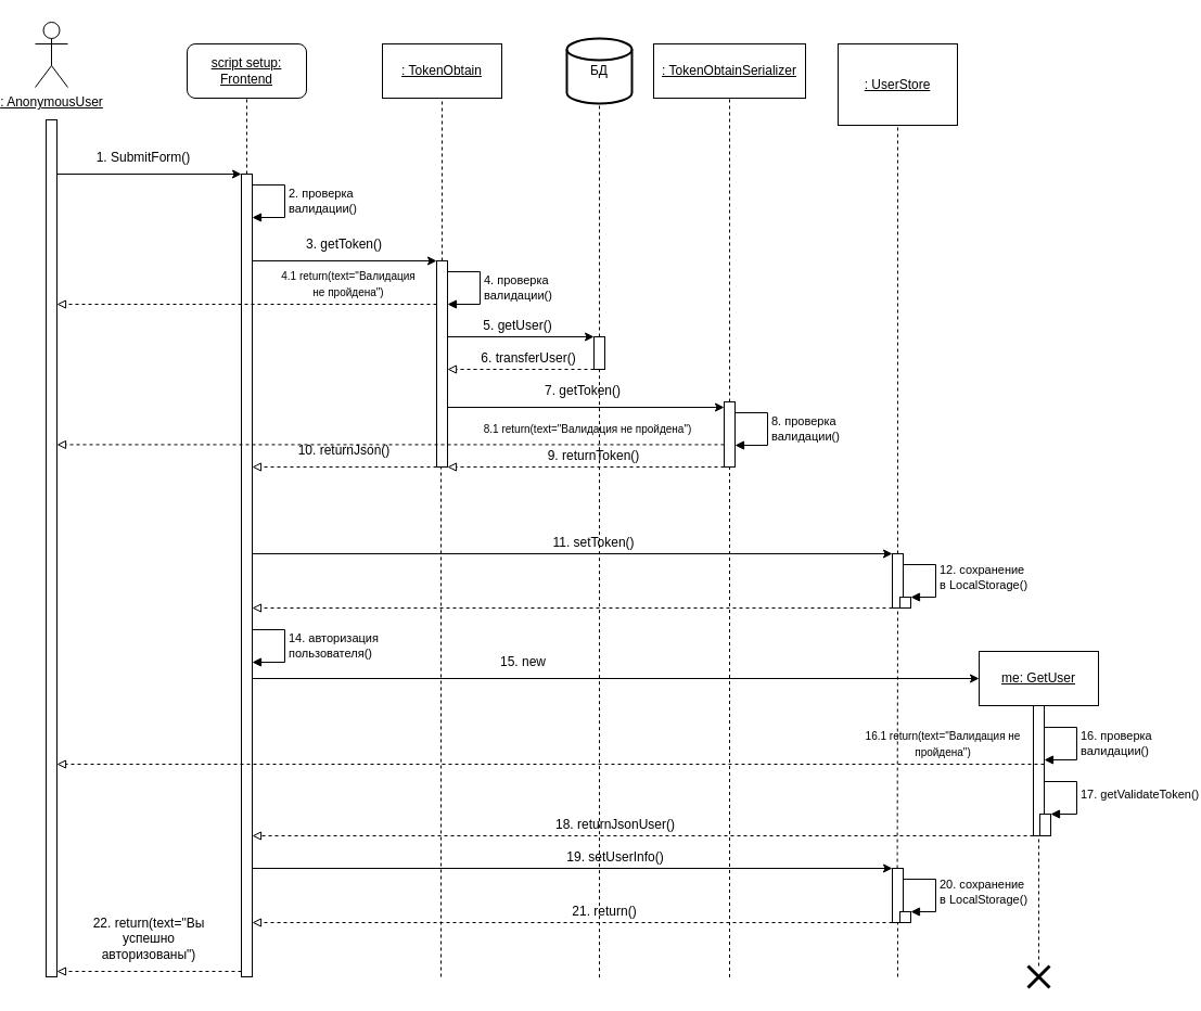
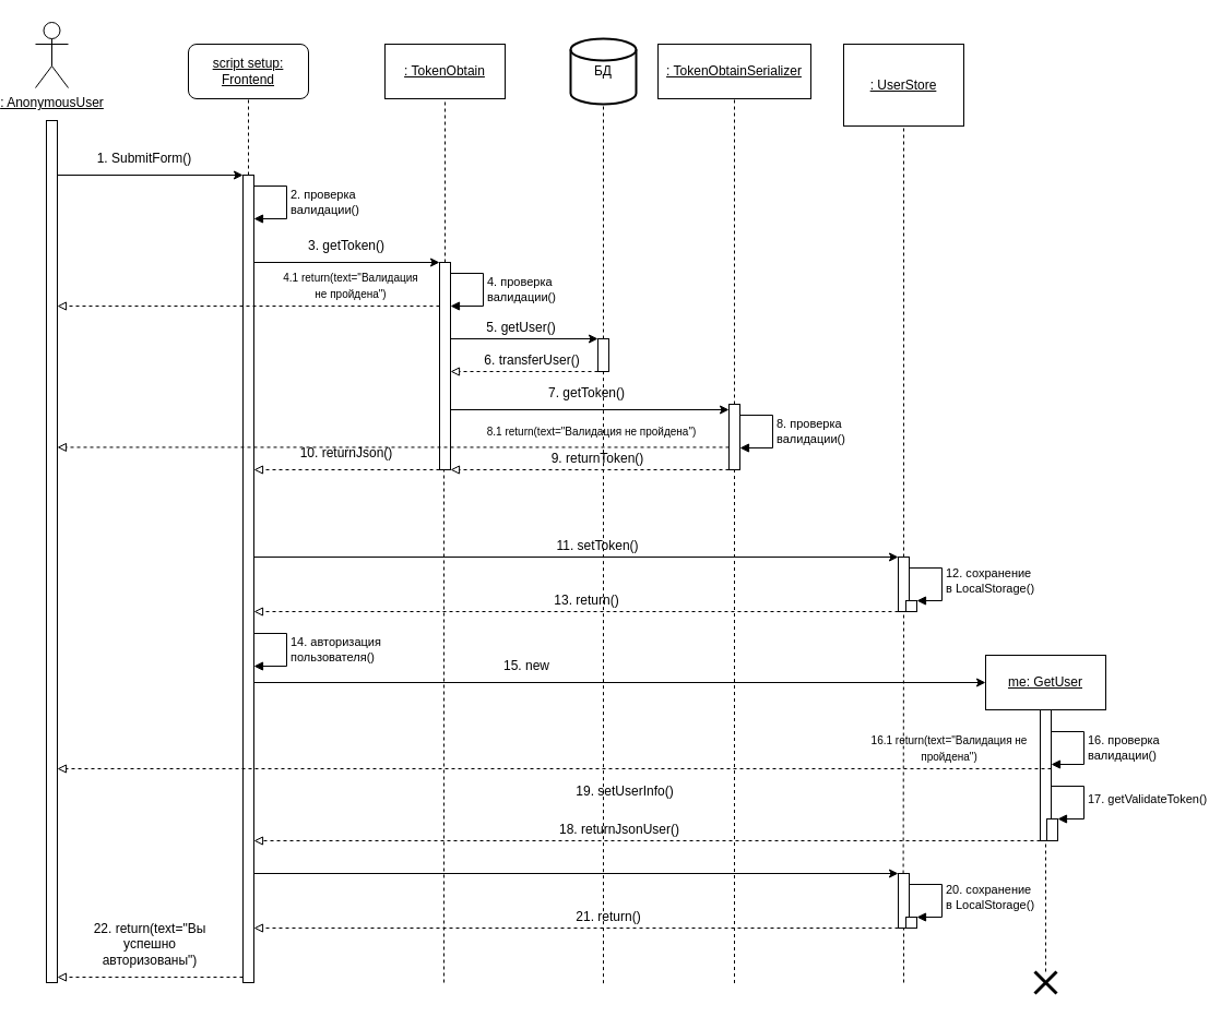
  <mxCell id="0" />
  <mxCell id="1" parent="0" />
  <mxCell id="2" value="&lt;u&gt;: AnonymousUser&lt;/u&gt;" style="shape=umlActor;verticalLabelPosition=bottom;verticalAlign=top;html=1;" parent="1" vertex="1"><mxGeometry x="20" y="20" width="30" height="60" as="geometry" /></mxCell>
  <mxCell id="3" value="&lt;u&gt;script setup: Frontend&lt;/u&gt;" style="html=1;whiteSpace=wrap;rounded=1;" parent="1" vertex="1"><mxGeometry x="160" y="40" width="110" height="50" as="geometry" /></mxCell>
  <mxCell id="4" value="&lt;u&gt;: TokenObtain&lt;/u&gt;" style="html=1;whiteSpace=wrap;" parent="1" vertex="1"><mxGeometry x="340" y="40" width="110" height="50" as="geometry" /></mxCell>
  <mxCell id="5" value="&lt;u&gt;: TokenObtainSerializer&lt;/u&gt;" style="html=1;whiteSpace=wrap;" parent="1" vertex="1"><mxGeometry x="590" y="40" width="140" height="50" as="geometry" /></mxCell>
  <mxCell id="6" value="БД" style="strokeWidth=2;html=1;shape=mxgraph.flowchart.database;whiteSpace=wrap;" parent="1" vertex="1"><mxGeometry x="510" y="35" width="60" height="60" as="geometry" /></mxCell>
  <mxCell id="7" value="&lt;u&gt;: UserStore&lt;/u&gt;" style="html=1;whiteSpace=wrap;" parent="1" vertex="1"><mxGeometry x="760" y="40" width="110" height="75" as="geometry" /></mxCell>
  <mxCell id="8" value="&lt;u&gt;me: GetUser&lt;/u&gt;" style="html=1;whiteSpace=wrap;" parent="1" vertex="1"><mxGeometry x="890" y="600" width="110" height="50" as="geometry" /></mxCell>
  <mxCell id="9" value="" style="html=1;points=[[0,0,0,0,5],[0,1,0,0,-5],[1,0,0,0,5],[1,1,0,0,-5]];perimeter=orthogonalPerimeter;outlineConnect=0;targetShapes=umlLifeline;portConstraint=eastwest;newEdgeStyle={&quot;curved&quot;:0,&quot;rounded&quot;:0};" parent="1" vertex="1"><mxGeometry x="30" y="110" width="10" height="790" as="geometry" /></mxCell>
  <mxCell id="10" value="" style="html=1;points=[[0,0,0,0,5],[0,1,0,0,-5],[1,0,0,0,5],[1,1,0,0,-5]];perimeter=orthogonalPerimeter;outlineConnect=0;targetShapes=umlLifeline;portConstraint=eastwest;newEdgeStyle={&quot;curved&quot;:0,&quot;rounded&quot;:0};" parent="1" vertex="1"><mxGeometry x="210" y="160" width="10" height="740" as="geometry" /></mxCell>
  <mxCell id="11" value="" style="endArrow=none;dashed=1;html=1;rounded=0;entryX=0.5;entryY=1;entryDx=0;entryDy=0;" parent="1" source="10" target="3" edge="1"><mxGeometry width="50" height="50" relative="1" as="geometry"><mxPoint x="390" y="270" as="sourcePoint" /><mxPoint x="440" y="220" as="targetPoint" /></mxGeometry></mxCell>
  <mxCell id="12" value="" style="endArrow=classic;html=1;rounded=0;" parent="1" edge="1"><mxGeometry width="50" height="50" relative="1" as="geometry"><mxPoint x="40" y="160" as="sourcePoint" /><mxPoint x="210" y="160" as="targetPoint" /></mxGeometry></mxCell>
  <mxCell id="13" value="1. SubmitForm()" style="text;html=1;align=center;verticalAlign=middle;whiteSpace=wrap;rounded=0;" parent="1" vertex="1"><mxGeometry x="60" y="130" width="120" height="30" as="geometry" /></mxCell>
  <mxCell id="14" value="" style="html=1;points=[[0,0,0,0,5],[0,1,0,0,-5],[1,0,0,0,5],[1,1,0,0,-5]];perimeter=orthogonalPerimeter;outlineConnect=0;targetShapes=umlLifeline;portConstraint=eastwest;newEdgeStyle={&quot;curved&quot;:0,&quot;rounded&quot;:0};" parent="1" vertex="1"><mxGeometry x="390" y="240" width="10" height="190" as="geometry" /></mxCell>
  <mxCell id="15" value="2. проверка &lt;br&gt;валидации()" style="html=1;align=left;spacingLeft=2;endArrow=block;rounded=0;edgeStyle=orthogonalEdgeStyle;curved=0;rounded=0;" parent="1" edge="1"><mxGeometry relative="1" as="geometry"><mxPoint x="220" y="170" as="sourcePoint" /><Array as="points"><mxPoint x="250" y="170" /><mxPoint x="250" y="200" /></Array><mxPoint x="220" y="200" as="targetPoint" /></mxGeometry></mxCell>
  <mxCell id="16" value="" style="endArrow=classic;html=1;rounded=0;" parent="1" edge="1"><mxGeometry width="50" height="50" relative="1" as="geometry"><mxPoint x="220" y="240" as="sourcePoint" /><mxPoint x="390" y="240" as="targetPoint" /></mxGeometry></mxCell>
  <mxCell id="17" value="3. getToken()" style="text;html=1;align=center;verticalAlign=middle;whiteSpace=wrap;rounded=0;" parent="1" vertex="1"><mxGeometry x="260" y="210" width="90" height="30" as="geometry" /></mxCell>
  <mxCell id="18" value="" style="endArrow=none;dashed=1;html=1;rounded=0;entryX=0.5;entryY=1;entryDx=0;entryDy=0;" parent="1" source="14" target="4" edge="1"><mxGeometry width="50" height="50" relative="1" as="geometry"><mxPoint x="370" y="260" as="sourcePoint" /><mxPoint x="420" y="210" as="targetPoint" /></mxGeometry></mxCell>
  <mxCell id="19" value="4. проверка &lt;br&gt;валидации()" style="html=1;align=left;spacingLeft=2;endArrow=block;rounded=0;edgeStyle=orthogonalEdgeStyle;curved=0;rounded=0;" parent="1" edge="1"><mxGeometry relative="1" as="geometry"><mxPoint x="400" y="250" as="sourcePoint" /><Array as="points"><mxPoint x="430" y="250" /><mxPoint x="430" y="280" /></Array><mxPoint x="400" y="280" as="targetPoint" /></mxGeometry></mxCell>
  <mxCell id="20" value="" style="html=1;points=[[0,0,0,0,5],[0,1,0,0,-5],[1,0,0,0,5],[1,1,0,0,-5]];perimeter=orthogonalPerimeter;outlineConnect=0;targetShapes=umlLifeline;portConstraint=eastwest;newEdgeStyle={&quot;curved&quot;:0,&quot;rounded&quot;:0};" parent="1" vertex="1"><mxGeometry x="535" y="310" width="10" height="30" as="geometry" /></mxCell>
  <mxCell id="21" value="" style="endArrow=none;dashed=1;html=1;rounded=0;entryX=0.5;entryY=1;entryDx=0;entryDy=0;entryPerimeter=0;" parent="1" source="20" target="6" edge="1"><mxGeometry width="50" height="50" relative="1" as="geometry"><mxPoint x="510" y="290" as="sourcePoint" /><mxPoint x="560" y="240" as="targetPoint" /></mxGeometry></mxCell>
  <mxCell id="22" value="" style="endArrow=classic;html=1;rounded=0;entryX=0;entryY=0;entryDx=0;entryDy=5;entryPerimeter=0;" parent="1" edge="1"><mxGeometry width="50" height="50" relative="1" as="geometry"><mxPoint x="400" y="310" as="sourcePoint" /><mxPoint x="535" y="310" as="targetPoint" /></mxGeometry></mxCell>
  <mxCell id="23" value="5. getUser()" style="text;html=1;align=center;verticalAlign=middle;whiteSpace=wrap;rounded=0;" parent="1" vertex="1"><mxGeometry x="420" y="290" width="90" height="20" as="geometry" /></mxCell>
  <mxCell id="24" value="" style="endArrow=block;html=1;rounded=0;dashed=1;endFill=0;" parent="1" source="20" edge="1"><mxGeometry width="50" height="50" relative="1" as="geometry"><mxPoint x="510" y="360" as="sourcePoint" /><mxPoint x="400" y="340" as="targetPoint" /></mxGeometry></mxCell>
  <mxCell id="25" value="6. transferUser()" style="text;html=1;align=center;verticalAlign=middle;whiteSpace=wrap;rounded=0;" parent="1" vertex="1"><mxGeometry x="430" y="320" width="90" height="20" as="geometry" /></mxCell>
  <mxCell id="26" value="" style="html=1;points=[[0,0,0,0,5],[0,1,0,0,-5],[1,0,0,0,5],[1,1,0,0,-5]];perimeter=orthogonalPerimeter;outlineConnect=0;targetShapes=umlLifeline;portConstraint=eastwest;newEdgeStyle={&quot;curved&quot;:0,&quot;rounded&quot;:0};" parent="1" vertex="1"><mxGeometry x="655" y="370" width="10" height="60" as="geometry" /></mxCell>
  <mxCell id="27" value="" style="endArrow=none;dashed=1;html=1;rounded=0;entryX=0.5;entryY=1;entryDx=0;entryDy=0;" parent="1" source="26" target="5" edge="1"><mxGeometry width="50" height="50" relative="1" as="geometry"><mxPoint x="470" y="320" as="sourcePoint" /><mxPoint x="520" y="270" as="targetPoint" /></mxGeometry></mxCell>
  <mxCell id="28" value="" style="endArrow=classic;html=1;rounded=0;entryX=0;entryY=0;entryDx=0;entryDy=5;entryPerimeter=0;" parent="1" source="14" target="26" edge="1"><mxGeometry width="50" height="50" relative="1" as="geometry"><mxPoint x="470" y="390" as="sourcePoint" /><mxPoint x="520" y="340" as="targetPoint" /></mxGeometry></mxCell>
  <mxCell id="29" value="7. getToken()" style="text;html=1;align=center;verticalAlign=middle;whiteSpace=wrap;rounded=0;" parent="1" vertex="1"><mxGeometry x="480" y="350" width="90" height="20" as="geometry" /></mxCell>
  <mxCell id="30" value="8. проверка &lt;br&gt;валидации()" style="html=1;align=left;spacingLeft=2;endArrow=block;rounded=0;edgeStyle=orthogonalEdgeStyle;curved=0;rounded=0;" parent="1" edge="1"><mxGeometry relative="1" as="geometry"><mxPoint x="665" y="380.03" as="sourcePoint" /><Array as="points"><mxPoint x="695" y="380.03" /><mxPoint x="695" y="410.03" /></Array><mxPoint x="665" y="410.03" as="targetPoint" /></mxGeometry></mxCell>
  <mxCell id="31" value="" style="endArrow=block;html=1;rounded=0;dashed=1;endFill=0;" parent="1" target="14" edge="1"><mxGeometry width="50" height="50" relative="1" as="geometry"><mxPoint x="655" y="430" as="sourcePoint" /><mxPoint x="610" y="390" as="targetPoint" /></mxGeometry></mxCell>
  <mxCell id="32" value="9. returnToken()" style="text;html=1;align=center;verticalAlign=middle;whiteSpace=wrap;rounded=0;" parent="1" vertex="1"><mxGeometry x="490" y="410" width="90" height="20" as="geometry" /></mxCell>
  <mxCell id="33" value="" style="endArrow=block;html=1;rounded=0;dashed=1;endFill=0;" parent="1" source="14" edge="1"><mxGeometry width="50" height="50" relative="1" as="geometry"><mxPoint x="370" y="420" as="sourcePoint" /><mxPoint x="220" y="430" as="targetPoint" /></mxGeometry></mxCell>
  <mxCell id="34" value="10. returnJson()" style="text;html=1;align=center;verticalAlign=middle;whiteSpace=wrap;rounded=0;" parent="1" vertex="1"><mxGeometry x="260" y="400" width="90" height="30" as="geometry" /></mxCell>
  <mxCell id="35" value="11. setToken()" style="text;html=1;align=center;verticalAlign=middle;whiteSpace=wrap;rounded=0;" parent="1" vertex="1"><mxGeometry x="470" y="490" width="130" height="20" as="geometry" /></mxCell>
  <mxCell id="36" value="" style="html=1;points=[[0,0,0,0,5],[0,1,0,0,-5],[1,0,0,0,5],[1,1,0,0,-5]];perimeter=orthogonalPerimeter;outlineConnect=0;targetShapes=umlLifeline;portConstraint=eastwest;newEdgeStyle={&quot;curved&quot;:0,&quot;rounded&quot;:0};" parent="1" vertex="1"><mxGeometry x="810" y="510" width="10" height="50" as="geometry" /></mxCell>
  <mxCell id="37" value="" style="endArrow=classic;html=1;rounded=0;" parent="1" target="36" edge="1"><mxGeometry width="50" height="50" relative="1" as="geometry"><mxPoint x="220" y="510" as="sourcePoint" /><mxPoint x="510" y="380" as="targetPoint" /></mxGeometry></mxCell>
  <mxCell id="38" value="" style="endArrow=none;dashed=1;html=1;rounded=0;entryX=0.5;entryY=1;entryDx=0;entryDy=0;" parent="1" source="36" target="7" edge="1"><mxGeometry width="50" height="50" relative="1" as="geometry"><mxPoint x="770" y="330" as="sourcePoint" /><mxPoint x="820" y="280" as="targetPoint" /></mxGeometry></mxCell>
  <mxCell id="39" value="12. сохранение &lt;br&gt;в LocalStorage()" style="html=1;align=left;spacingLeft=2;endArrow=block;rounded=0;edgeStyle=orthogonalEdgeStyle;curved=0;rounded=0;" parent="1" edge="1" target="71"><mxGeometry relative="1" as="geometry"><mxPoint x="820" y="520.03" as="sourcePoint" /><Array as="points"><mxPoint x="850" y="520" /><mxPoint x="850" y="550" /></Array><mxPoint x="820" y="550.03" as="targetPoint" /></mxGeometry></mxCell>
  <mxCell id="40" value="" style="endArrow=block;html=1;rounded=0;dashed=1;endFill=0;" parent="1" edge="1"><mxGeometry width="50" height="50" relative="1" as="geometry"><mxPoint x="810" y="560" as="sourcePoint" /><mxPoint x="220" y="560" as="targetPoint" /></mxGeometry></mxCell>
+ <mxCell id="41" value="13. return()" style="text;html=1;align=center;verticalAlign=middle;whiteSpace=wrap;rounded=0;" parent="1" vertex="1"><mxGeometry x="460" y="540" width="130" height="20" as="geometry" /></mxCell>
  <mxCell id="42" value="14. авторизация&lt;br&gt;пользователя()" style="html=1;align=left;spacingLeft=2;endArrow=block;rounded=0;edgeStyle=orthogonalEdgeStyle;curved=0;rounded=0;" parent="1" edge="1"><mxGeometry relative="1" as="geometry"><mxPoint x="220" y="580.03" as="sourcePoint" /><Array as="points"><mxPoint x="250" y="580.03" /><mxPoint x="250" y="610.03" /></Array><mxPoint x="220" y="610.03" as="targetPoint" /></mxGeometry></mxCell>
  <mxCell id="43" value="" style="endArrow=classic;html=1;rounded=0;exitX=1;exitY=1;exitDx=0;exitDy=-5;exitPerimeter=0;entryX=0;entryY=0.5;entryDx=0;entryDy=0;" parent="1" target="8" edge="1"><mxGeometry width="50" height="50" relative="1" as="geometry"><mxPoint x="220" y="625" as="sourcePoint" /><mxPoint x="700" y="430" as="targetPoint" /></mxGeometry></mxCell>
  <mxCell id="44" value="15. new" style="text;html=1;align=center;verticalAlign=middle;whiteSpace=wrap;rounded=0;" parent="1" vertex="1"><mxGeometry x="405" y="600" width="130" height="20" as="geometry" /></mxCell>
  <mxCell id="45" value="" style="html=1;points=[[0,0,0,0,5],[0,1,0,0,-5],[1,0,0,0,5],[1,1,0,0,-5]];perimeter=orthogonalPerimeter;outlineConnect=0;targetShapes=umlLifeline;portConstraint=eastwest;newEdgeStyle={&quot;curved&quot;:0,&quot;rounded&quot;:0};" parent="1" vertex="1"><mxGeometry x="940" y="650" width="10" height="120" as="geometry" /></mxCell>
  <mxCell id="46" value="16. проверка &lt;br&gt;валидации()" style="html=1;align=left;spacingLeft=2;endArrow=block;rounded=0;edgeStyle=orthogonalEdgeStyle;curved=0;rounded=0;" parent="1" edge="1"><mxGeometry relative="1" as="geometry"><mxPoint x="950" y="670" as="sourcePoint" /><Array as="points"><mxPoint x="980" y="670" /><mxPoint x="980" y="700" /></Array><mxPoint x="950" y="700" as="targetPoint" /></mxGeometry></mxCell>
  <mxCell id="47" value="17. getValidateToken()" style="html=1;align=left;spacingLeft=2;endArrow=block;rounded=0;edgeStyle=orthogonalEdgeStyle;curved=0;rounded=0;" parent="1" edge="1" target="70"><mxGeometry relative="1" as="geometry"><mxPoint x="950" y="720" as="sourcePoint" /><Array as="points"><mxPoint x="980" y="720" /><mxPoint x="980" y="750" /></Array><mxPoint x="950" y="750" as="targetPoint" /></mxGeometry></mxCell>
  <mxCell id="48" value="" style="endArrow=block;html=1;rounded=0;dashed=1;endFill=0;" parent="1" edge="1"><mxGeometry width="50" height="50" relative="1" as="geometry"><mxPoint x="940" y="770" as="sourcePoint" /><mxPoint x="220" y="770" as="targetPoint" /></mxGeometry></mxCell>
  <mxCell id="49" value="18. returnJsonUser()" style="text;html=1;align=center;verticalAlign=middle;whiteSpace=wrap;rounded=0;" parent="1" vertex="1"><mxGeometry x="490" y="750" width="130" height="20" as="geometry" /></mxCell>
  <mxCell id="50" value="" style="html=1;points=[[0,0,0,0,5],[0,1,0,0,-5],[1,0,0,0,5],[1,1,0,0,-5]];perimeter=orthogonalPerimeter;outlineConnect=0;targetShapes=umlLifeline;portConstraint=eastwest;newEdgeStyle={&quot;curved&quot;:0,&quot;rounded&quot;:0};" parent="1" vertex="1"><mxGeometry x="810" y="800" width="10" height="50" as="geometry" /></mxCell>
  <mxCell id="51" value="" style="endArrow=classic;html=1;rounded=0;" parent="1" target="50" edge="1"><mxGeometry width="50" height="50" relative="1" as="geometry"><mxPoint x="220" y="800" as="sourcePoint" /><mxPoint x="520" y="530" as="targetPoint" /></mxGeometry></mxCell>
- <mxCell id="52" value="19. setUserInfo()" style="text;html=1;align=center;verticalAlign=middle;whiteSpace=wrap;rounded=0;" parent="1" vertex="1"><mxGeometry x="490" y="780" width="130" height="20" as="geometry" /></mxCell>
+ <mxCell id="52" value="19. setUserInfo()" style="text;html=1;align=center;verticalAlign=middle;whiteSpace=wrap;rounded=0;" parent="1" vertex="1"><mxGeometry x="495" y="715" width="130" height="20" as="geometry" /></mxCell>
  <mxCell id="53" value="20. сохранение &lt;br&gt;в LocalStorage()" style="html=1;align=left;spacingLeft=2;endArrow=block;rounded=0;edgeStyle=orthogonalEdgeStyle;curved=0;rounded=0;" parent="1" edge="1" target="72"><mxGeometry relative="1" as="geometry"><mxPoint x="820" y="810.02" as="sourcePoint" /><Array as="points"><mxPoint x="850" y="810" /><mxPoint x="850" y="840" /></Array><mxPoint x="820" y="840.02" as="targetPoint" /></mxGeometry></mxCell>
  <mxCell id="54" value="" style="endArrow=block;html=1;rounded=0;dashed=1;endFill=0;" parent="1" target="10" edge="1"><mxGeometry width="50" height="50" relative="1" as="geometry"><mxPoint x="810" y="850" as="sourcePoint" /><mxPoint x="400" y="530" as="targetPoint" /></mxGeometry></mxCell>
  <mxCell id="55" value="21. return()" style="text;html=1;align=center;verticalAlign=middle;whiteSpace=wrap;rounded=0;" parent="1" vertex="1"><mxGeometry x="480" y="830" width="130" height="20" as="geometry" /></mxCell>
  <mxCell id="56" value="" style="endArrow=none;dashed=1;html=1;rounded=0;" parent="1" edge="1"><mxGeometry width="50" height="50" relative="1" as="geometry"><mxPoint x="814.58" y="800" as="sourcePoint" /><mxPoint x="815" y="560" as="targetPoint" /></mxGeometry></mxCell>
  <mxCell id="57" value="" style="endArrow=none;dashed=1;html=1;rounded=0;" parent="1" edge="1"><mxGeometry width="50" height="50" relative="1" as="geometry"><mxPoint x="815" y="900" as="sourcePoint" /><mxPoint x="815" y="850" as="targetPoint" /></mxGeometry></mxCell>
  <mxCell id="58" value="" style="endArrow=none;dashed=1;html=1;rounded=0;" parent="1" edge="1" source="73"><mxGeometry width="50" height="50" relative="1" as="geometry"><mxPoint x="945" y="900" as="sourcePoint" /><mxPoint x="945" y="770" as="targetPoint" /></mxGeometry></mxCell>
  <mxCell id="59" value="" style="endArrow=block;html=1;rounded=0;entryX=1;entryY=1;entryDx=0;entryDy=-5;entryPerimeter=0;exitX=0;exitY=1;exitDx=0;exitDy=-5;exitPerimeter=0;dashed=1;endFill=0;" parent="1" source="10" target="9" edge="1"><mxGeometry width="50" height="50" relative="1" as="geometry"><mxPoint x="250" y="590" as="sourcePoint" /><mxPoint x="300" y="540" as="targetPoint" /></mxGeometry></mxCell>
  <mxCell id="60" value="22. return(text=&quot;Вы успешно авторизованы&quot;)" style="text;html=1;align=center;verticalAlign=middle;whiteSpace=wrap;rounded=0;" parent="1" vertex="1"><mxGeometry x="60" y="850" width="130" height="30" as="geometry" /></mxCell>
  <mxCell id="61" value="" style="endArrow=none;dashed=1;html=1;rounded=0;" parent="1" edge="1"><mxGeometry width="50" height="50" relative="1" as="geometry"><mxPoint x="394" y="900" as="sourcePoint" /><mxPoint x="394" y="430" as="targetPoint" /></mxGeometry></mxCell>
  <mxCell id="62" value="" style="endArrow=none;dashed=1;html=1;rounded=0;" parent="1" target="20" edge="1"><mxGeometry width="50" height="50" relative="1" as="geometry"><mxPoint x="540" y="900.667" as="sourcePoint" /><mxPoint x="590" y="270" as="targetPoint" /></mxGeometry></mxCell>
  <mxCell id="63" value="" style="endArrow=none;dashed=1;html=1;rounded=0;" parent="1" target="26" edge="1"><mxGeometry width="50" height="50" relative="1" as="geometry"><mxPoint x="660" y="900.533" as="sourcePoint" /><mxPoint x="680" y="350" as="targetPoint" /></mxGeometry></mxCell>
  <mxCell id="64" value="" style="endArrow=block;html=1;rounded=0;dashed=1;endFill=0;" edge="1" parent="1" target="9"><mxGeometry width="50" height="50" relative="1" as="geometry"><mxPoint x="390" y="280" as="sourcePoint" /><mxPoint x="135" y="280" as="targetPoint" /></mxGeometry></mxCell>
  <mxCell id="65" value="&lt;font style=&quot;font-size: 10px;&quot;&gt;4.1 return(text=&quot;Валидация не пройдена&quot;)&lt;/font&gt;" style="text;html=1;align=center;verticalAlign=middle;whiteSpace=wrap;rounded=0;" vertex="1" parent="1"><mxGeometry x="244" y="246" width="130" height="30" as="geometry" /></mxCell>
  <mxCell id="66" value="" style="endArrow=block;html=1;rounded=0;dashed=1;endFill=0;" edge="1" parent="1" target="9"><mxGeometry width="50" height="50" relative="1" as="geometry"><mxPoint x="655" y="409.43" as="sourcePoint" /><mxPoint x="305" y="409.43" as="targetPoint" /></mxGeometry></mxCell>
  <mxCell id="67" value="&lt;font style=&quot;font-size: 10px;&quot;&gt;8.1 return(text=&quot;Валидация не пройдена&quot;)&lt;/font&gt;" style="text;html=1;align=center;verticalAlign=middle;whiteSpace=wrap;rounded=0;" vertex="1" parent="1"><mxGeometry x="420" y="380" width="219" height="30" as="geometry" /></mxCell>
  <mxCell id="68" value="" style="endArrow=block;html=1;rounded=0;dashed=1;endFill=0;" edge="1" parent="1" target="9"><mxGeometry width="50" height="50" relative="1" as="geometry"><mxPoint x="950" y="704" as="sourcePoint" /><mxPoint x="600" y="704" as="targetPoint" /></mxGeometry></mxCell>
  <mxCell id="69" value="&lt;font style=&quot;font-size: 10px;&quot;&gt;16.1 return(text=&quot;Валидация не пройдена&quot;)&lt;/font&gt;" style="text;html=1;align=center;verticalAlign=middle;whiteSpace=wrap;rounded=0;" vertex="1" parent="1"><mxGeometry x="780" y="670" width="154" height="30" as="geometry" /></mxCell>
  <mxCell id="70" value="" style="html=1;points=[[0,0,0,0,5],[0,1,0,0,-5],[1,0,0,0,5],[1,1,0,0,-5]];perimeter=orthogonalPerimeter;outlineConnect=0;targetShapes=umlLifeline;portConstraint=eastwest;newEdgeStyle={&quot;curved&quot;:0,&quot;rounded&quot;:0};" vertex="1" parent="1"><mxGeometry x="946" y="750" width="10" height="20" as="geometry" /></mxCell>
  <mxCell id="71" value="" style="html=1;points=[[0,0,0,0,5],[0,1,0,0,-5],[1,0,0,0,5],[1,1,0,0,-5]];perimeter=orthogonalPerimeter;outlineConnect=0;targetShapes=umlLifeline;portConstraint=eastwest;newEdgeStyle={&quot;curved&quot;:0,&quot;rounded&quot;:0};" vertex="1" parent="1"><mxGeometry x="817" y="550" width="10" height="10" as="geometry" /></mxCell>
  <mxCell id="72" value="" style="html=1;points=[[0,0,0,0,5],[0,1,0,0,-5],[1,0,0,0,5],[1,1,0,0,-5]];perimeter=orthogonalPerimeter;outlineConnect=0;targetShapes=umlLifeline;portConstraint=eastwest;newEdgeStyle={&quot;curved&quot;:0,&quot;rounded&quot;:0};" vertex="1" parent="1"><mxGeometry x="817" y="840" width="10" height="10" as="geometry" /></mxCell>
  <mxCell id="73" value="" style="shape=umlDestroy;whiteSpace=wrap;html=1;strokeWidth=3;targetShapes=umlLifeline;" vertex="1" parent="1"><mxGeometry x="935" y="890" width="20" height="20" as="geometry" /></mxCell>
